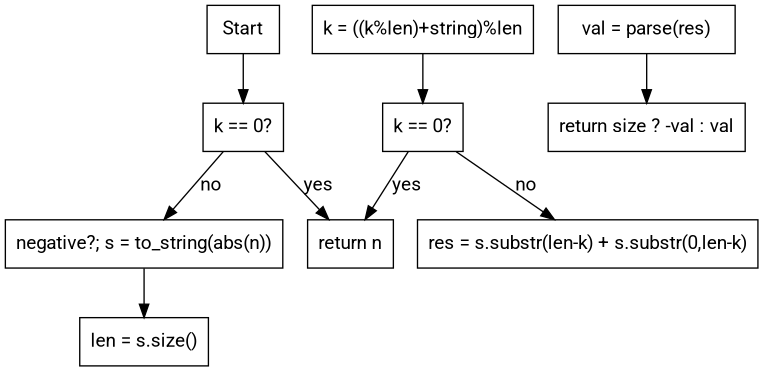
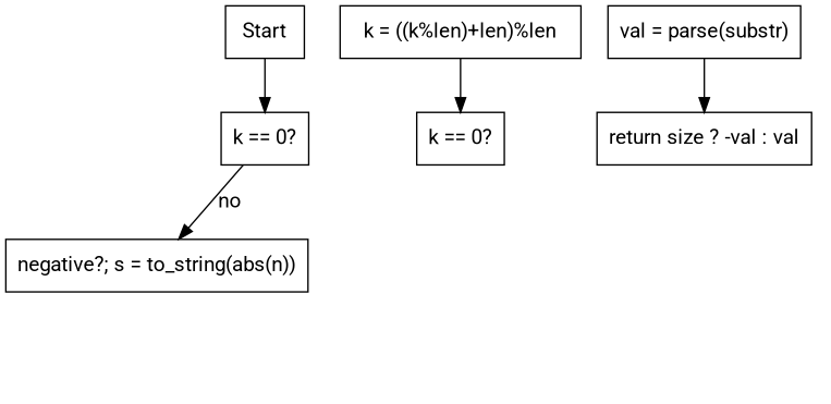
  digraph {
    fontname=Roboto
    node [fontname=Roboto shape=box]
    edge [fontname=Roboto]
    n1 [label=Start]
    n2 [label="k == 0?"]
-   n3 [label="return n"]
    n4 [label="negative?; s = to_string(abs(n))"]
-   n5 [label="len = s.size()"]
-   n6 [label="k = ((k%len)+string)%len"]
+   n6 [label="k = ((k%len)+len)%len"]
    n7 [label="k == 0?"]
-   n8 [label="res = s.substr(len-k) + s.substr(0,len-k)"]
-   n9 [label="val = parse(res)"]
+   n9 [label="val = parse(substr)"]
    n10 [label="return size ? -val : val"]
    n1 -> n2
-   n2 -> n3 [label=yes]
    n2 -> n4 [label=no]
-   n4 -> n5
    n6 -> n7
-   n7 -> n3 [label=yes]
-   n7 -> n8 [label=no]
    n9 -> n10
  }
